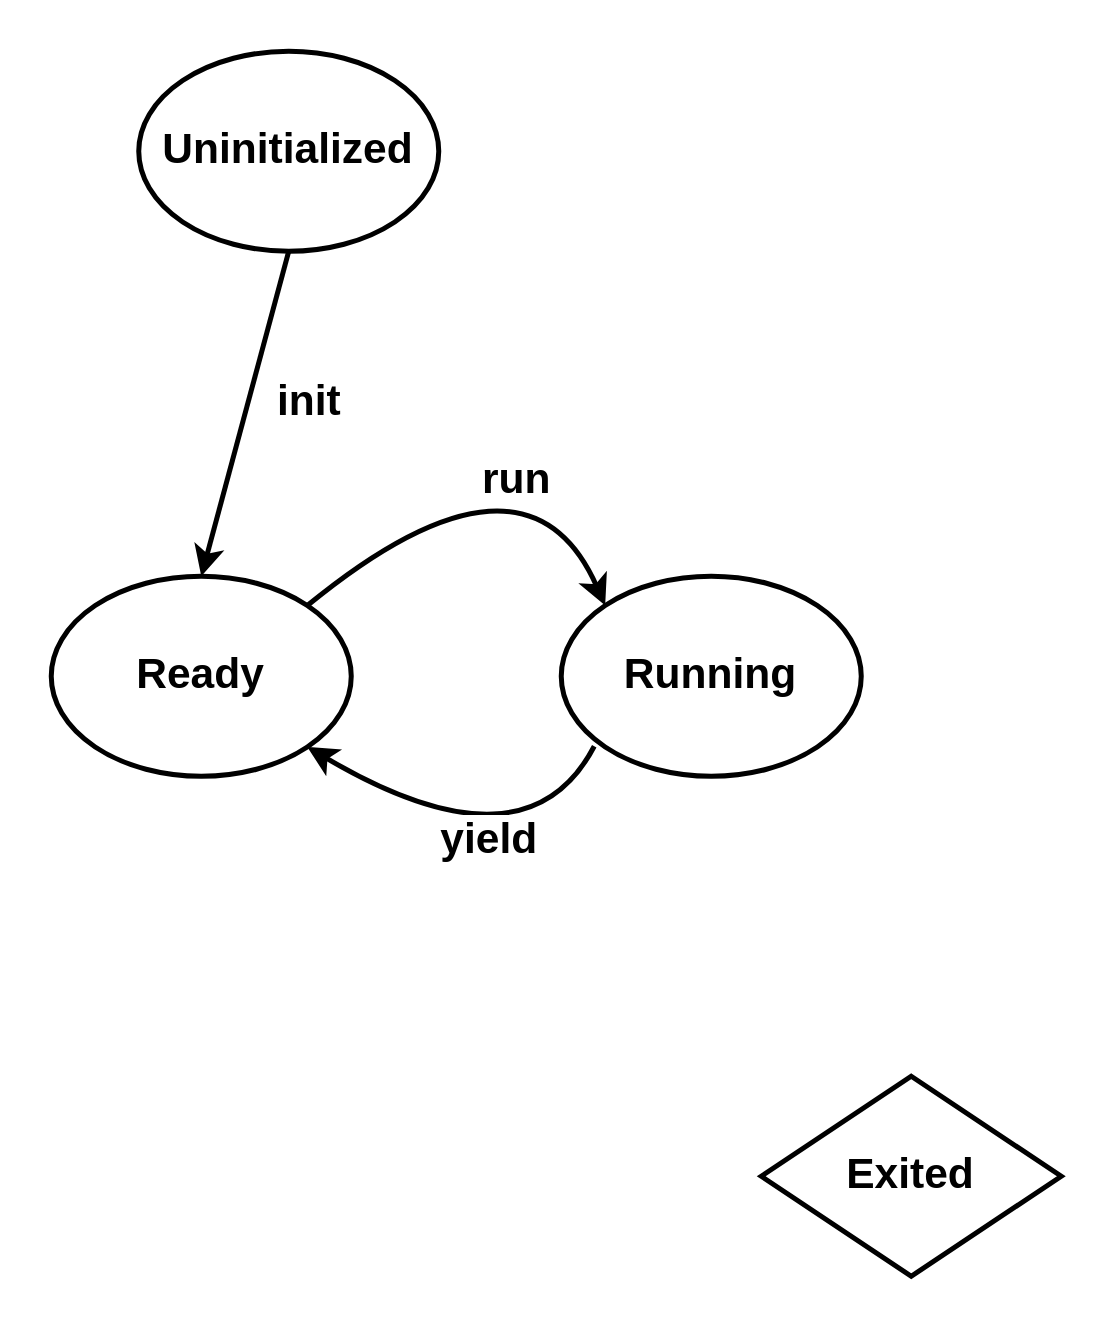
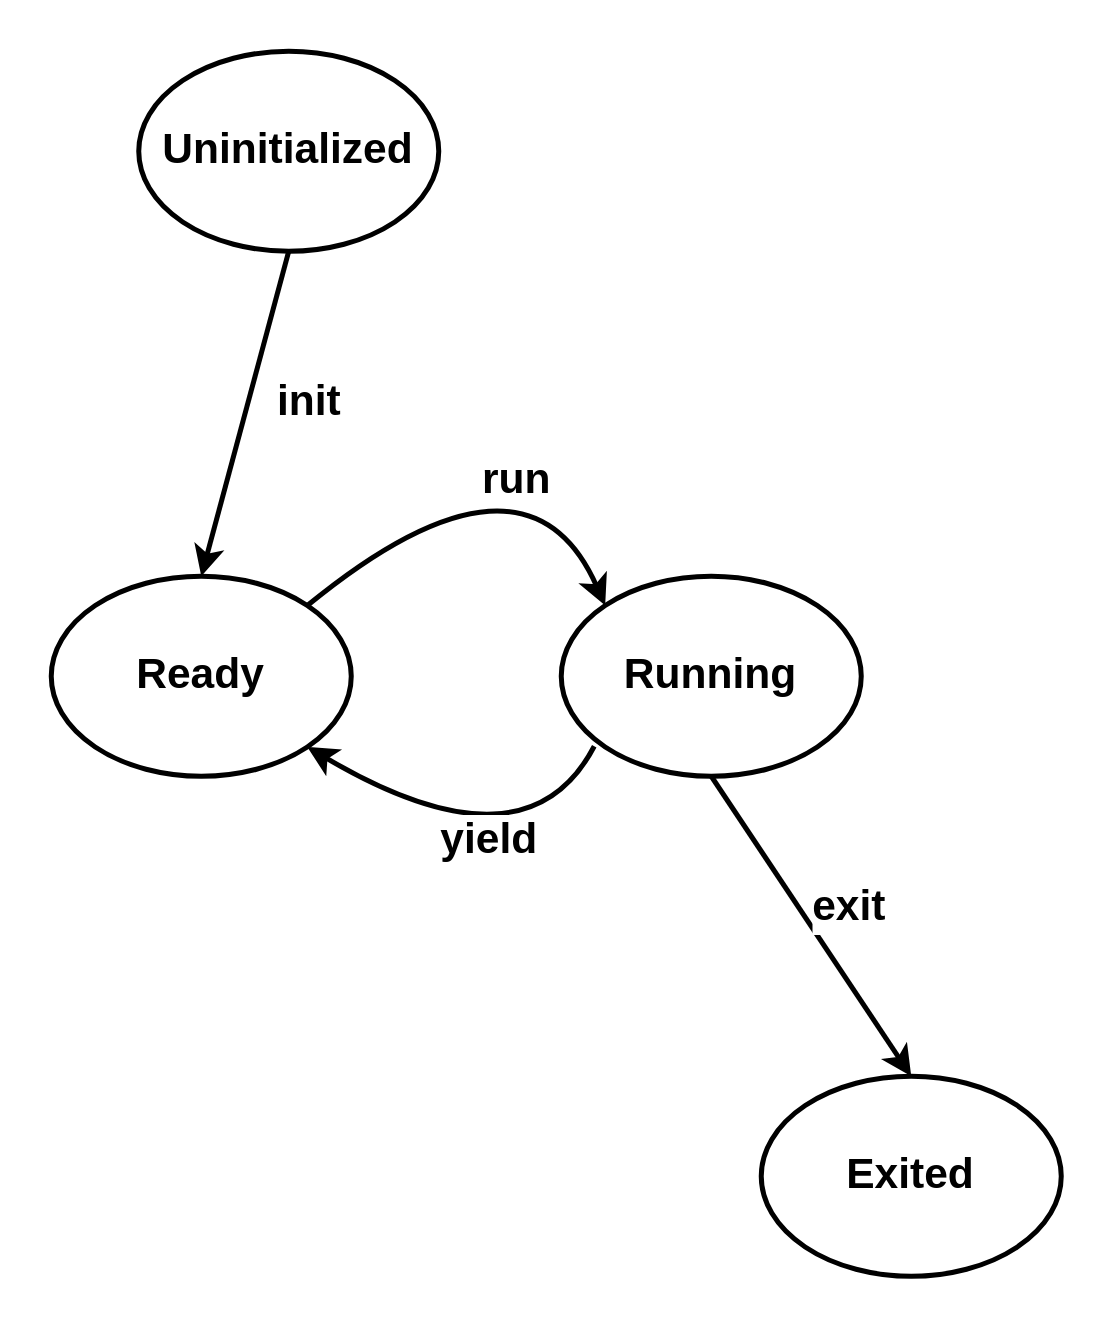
  <mxCell id="0" />
  <mxCell id="1" parent="0" />
  <mxCell id="2" value="Uninitialized" style="ellipse;whiteSpace=wrap;html=1;fontSize=17;strokeWidth=2;fontStyle=1" parent="1" vertex="1"><mxGeometry x="55" y="20" width="120" height="80" as="geometry" /></mxCell>
  <mxCell id="3" value="Ready" style="ellipse;whiteSpace=wrap;html=1;fontSize=17;strokeWidth=2;fontStyle=1" parent="1" vertex="1"><mxGeometry x="20" y="230" width="120" height="80" as="geometry" /></mxCell>
  <mxCell id="4" value="Running" style="ellipse;whiteSpace=wrap;html=1;fontSize=17;strokeWidth=2;fontStyle=1" parent="1" vertex="1"><mxGeometry x="224" y="230" width="120" height="80" as="geometry" /></mxCell>
- <mxCell id="5" value="Exited" style="rhombus;whiteSpace=wrap;html=1;fontSize=17;strokeWidth=2;fontStyle=1;" parent="1" vertex="1"><mxGeometry x="304" y="430" width="120" height="80" as="geometry" /></mxCell>
+ <mxCell id="5" value="Exited" style="ellipse;whiteSpace=wrap;html=1;fontSize=17;strokeWidth=2;fontStyle=1" parent="1" vertex="1"><mxGeometry x="304" y="430" width="120" height="80" as="geometry" /></mxCell>
  <mxCell id="6" value="" style="endArrow=classic;html=1;rounded=0;fontSize=17;exitX=0.5;exitY=1;exitDx=0;exitDy=0;entryX=0.5;entryY=0;entryDx=0;entryDy=0;strokeWidth=2;fontStyle=1" parent="1" source="2" target="3" edge="1"><mxGeometry width="50" height="50" relative="1" as="geometry"><mxPoint x="0" y="200" as="sourcePoint" /><mxPoint x="50" y="150" as="targetPoint" /></mxGeometry></mxCell>
  <mxCell id="7" value="init" style="edgeLabel;html=1;align=center;verticalAlign=middle;resizable=0;points=[];fontSize=17;fontStyle=1" parent="6" vertex="1" connectable="0"><mxGeometry x="-0.277" y="-1" relative="1" as="geometry"><mxPoint x="21" y="13" as="offset" /></mxGeometry></mxCell>
+ <mxCell id="8" value="" style="endArrow=classic;html=1;rounded=0;fontSize=17;exitX=0.5;exitY=1;exitDx=0;exitDy=0;entryX=0.5;entryY=0;entryDx=0;entryDy=0;strokeWidth=2;fontStyle=1" parent="1" source="4" target="5" edge="1"><mxGeometry width="50" height="50" relative="1" as="geometry"><mxPoint x="331.574" y="308.284" as="sourcePoint" /><mxPoint x="156.426" y="308.284" as="targetPoint" /></mxGeometry></mxCell>
+ <mxCell id="9" value="exit" style="edgeLabel;html=1;align=center;verticalAlign=middle;resizable=0;points=[];fontSize=17;fontStyle=1" parent="8" vertex="1" connectable="0"><mxGeometry x="-0.3" y="-5" relative="1" as="geometry"><mxPoint x="31" y="8" as="offset" /></mxGeometry></mxCell>
  <mxCell id="10" value="" style="curved=1;endArrow=classic;html=1;rounded=0;fontSize=17;strokeWidth=2;exitX=1;exitY=0;exitDx=0;exitDy=0;entryX=0;entryY=0;entryDx=0;entryDy=0;fontStyle=1" parent="1" source="3" target="4" edge="1"><mxGeometry width="50" height="50" relative="1" as="geometry"><mxPoint x="40" y="500" as="sourcePoint" /><mxPoint x="90" y="450" as="targetPoint" /><Array as="points"><mxPoint x="210" y="170" /></Array></mxGeometry></mxCell>
  <mxCell id="11" value="run" style="edgeLabel;html=1;align=center;verticalAlign=middle;resizable=0;points=[];fontSize=17;fontStyle=1" parent="10" vertex="1" connectable="0"><mxGeometry x="-0.327" y="-23" relative="1" as="geometry"><mxPoint x="19" y="-27" as="offset" /></mxGeometry></mxCell>
  <mxCell id="12" value="yield" style="curved=1;endArrow=classic;html=1;rounded=0;fontSize=17;strokeWidth=2;entryX=1;entryY=1;entryDx=0;entryDy=0;fontStyle=1;exitX=0.11;exitY=0.85;exitDx=0;exitDy=0;exitPerimeter=0;" parent="1" source="4" target="3" edge="1"><mxGeometry x="-0.014" y="-4" width="50" height="50" relative="1" as="geometry"><mxPoint x="170" y="410" as="sourcePoint" /><mxPoint x="307.574" y="251.716" as="targetPoint" /><Array as="points"><mxPoint x="210" y="350" /></Array><mxPoint as="offset" /></mxGeometry></mxCell>
